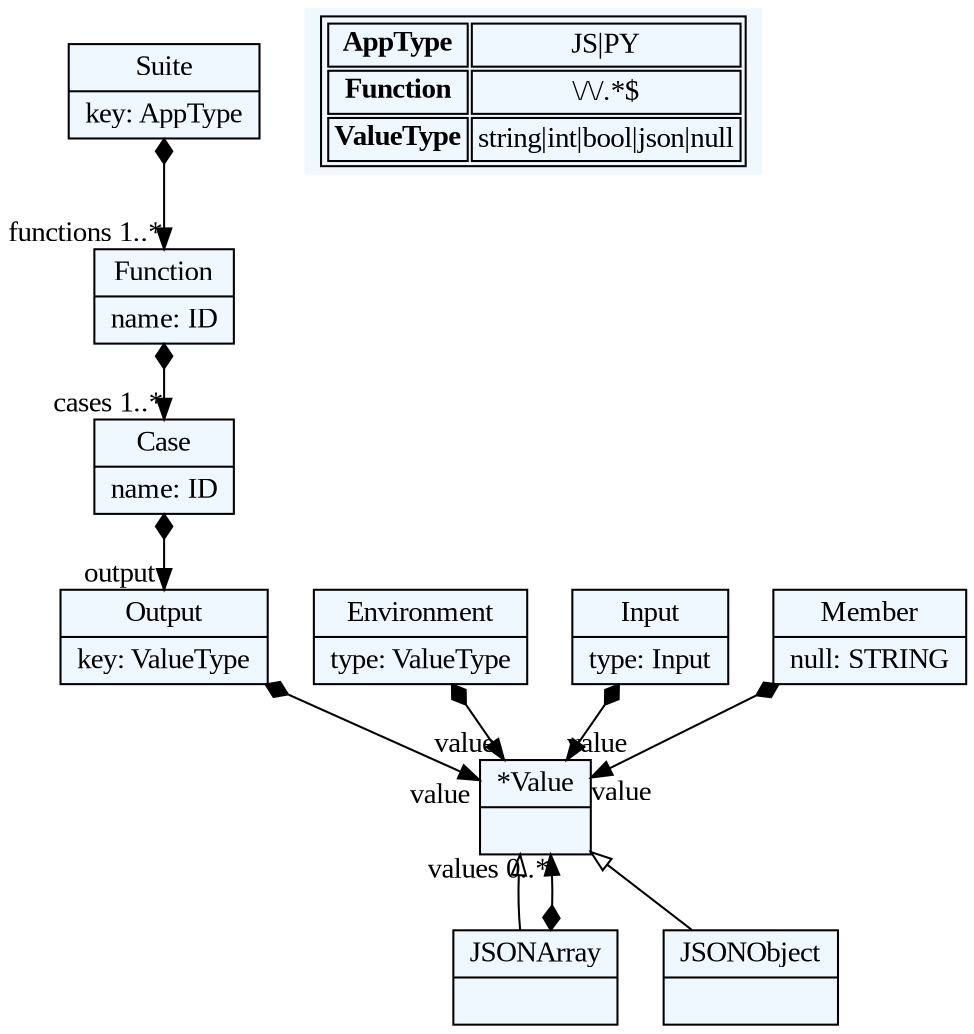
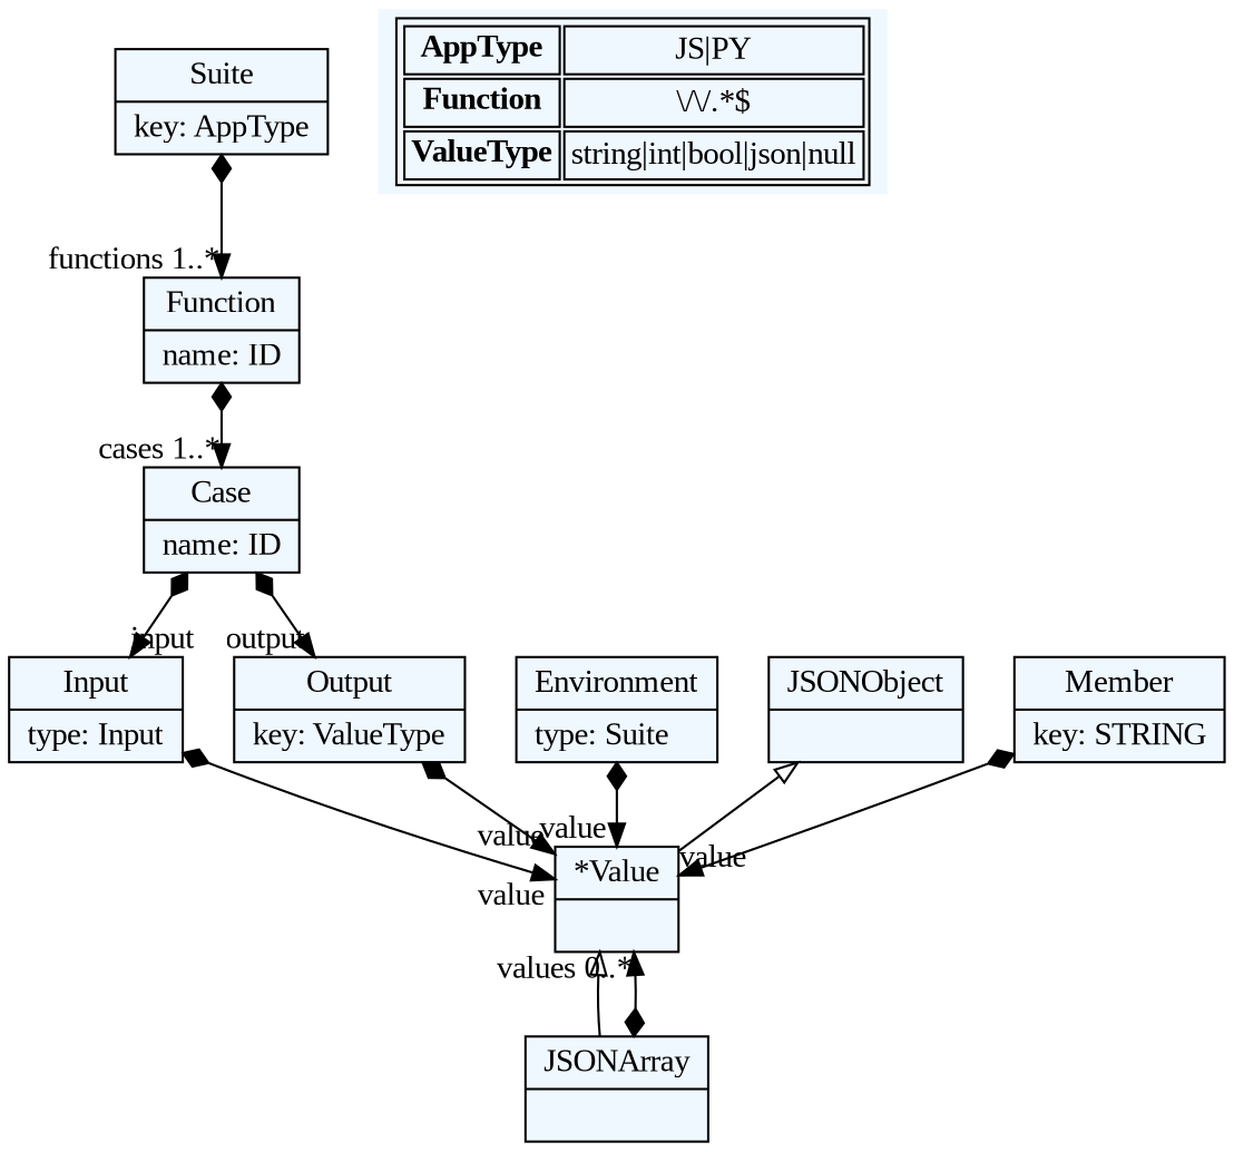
  digraph {
    fontname="Liberation Serif"
    fontsize=8
    nodesep=0.3
    node [fillcolor=aliceblue fontname="Liberation Serif" shape=record style=filled]
    edge [arrowtail=diamond dir=both fontname="Liberation Serif" headlabel="value "]
    n1 [label="{Suite|key: AppType\l}"]
    n2 [label="{Function|name: ID\l}"]
    n3 [label="{Case|name: ID\l}"]
-   n4 [label="{Environment|type: ValueType\l}"]
+   n4 [label="{Environment|type: Suite\l}"]
    n5 [label="{*Value|}"]
    n6 [label="{Input|type: Input\l}"]
    n7 [label="{Output|key: ValueType\l}"]
    n8 [label="{JSONArray|}"]
    n9 [label="{JSONObject|}"]
-   n10 [label="{Member|null: STRING\l}"]
+   n10 [label="{Member|key: STRING\l}"]
    n11 [label=< <table> 	<tr> 		<td><b>AppType</b></td><td>JS|PY</td> 	</tr> 	<tr> 		<td><b>Function</b></td><td>\/\/.*$</td> 	</tr> 	<tr> 		<td><b>ValueType</b></td><td>string|int|bool|json|null</td> 	</tr> </table> > shape=plaintext]
    n1 -> n2 [headlabel="functions 1..*"]
    n2 -> n3 [headlabel="cases 1..*"]
+   n3 -> n6 [headlabel="input "]
    n3 -> n7 [headlabel="output "]
    n4 -> n5
    n5 -> n8 [arrowtail=empty dir=back headlabel=""]
-   n5 -> n9 [arrowtail=empty dir=back headlabel=""]
+   n9 -> n5 [arrowtail=empty dir=back headlabel=""]
    n6 -> n5
    n7 -> n5
    n8 -> n5 [headlabel="values 0..*"]
    n10 -> n5
  }
